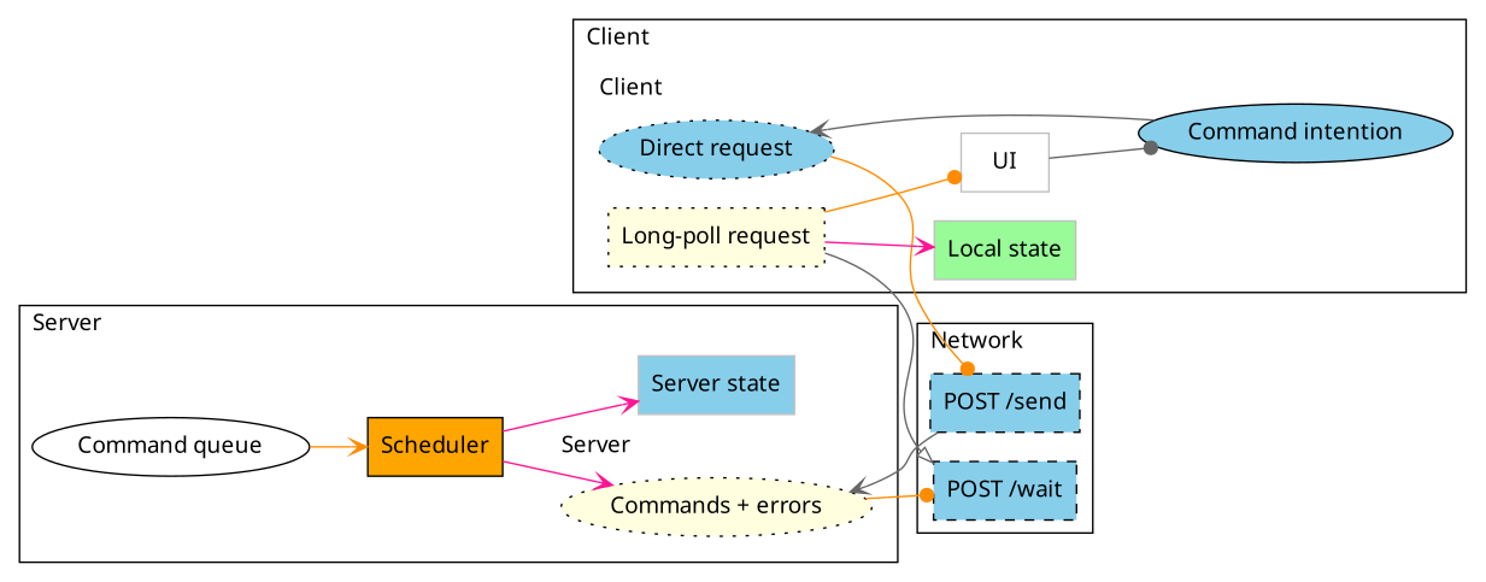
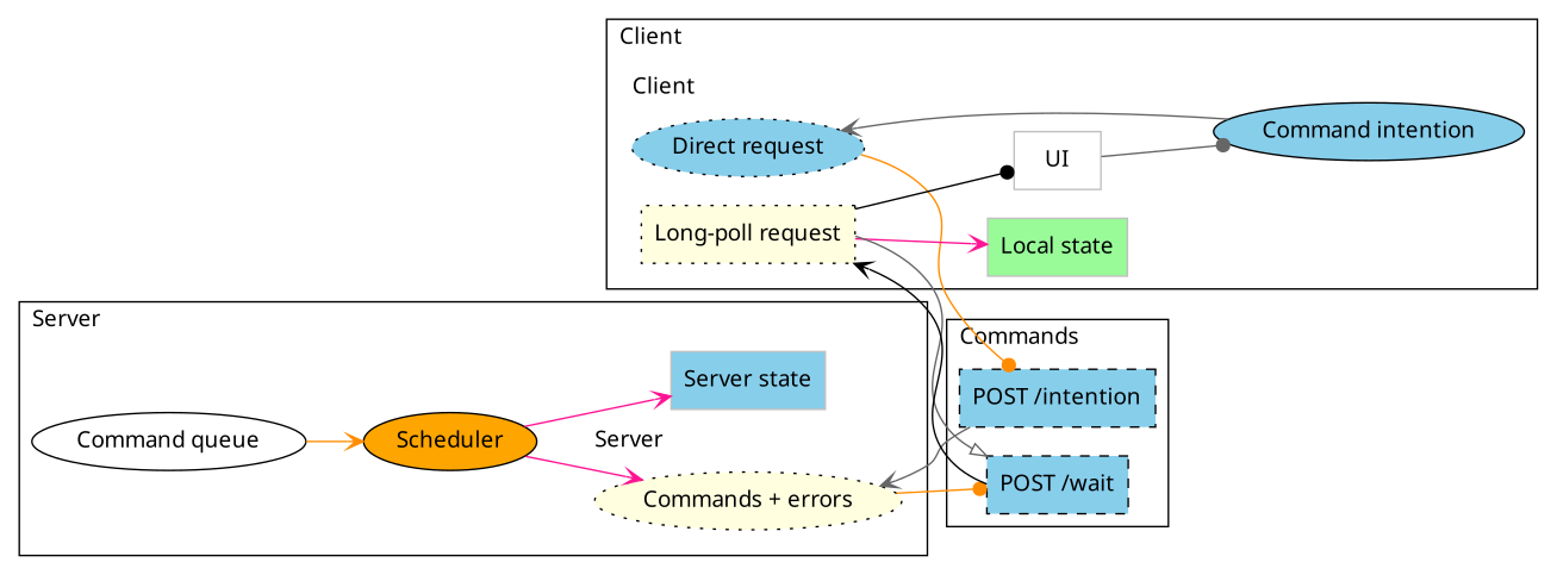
  strict digraph {
    fontname="Noto Sans"
    rankdir=LR
    node [fillcolor=skyblue fontname="Noto Sans" style=filled]
    edge [arrowhead=vee color=gray40 fontname="Noto Sans"]
    "Direct request" [style="dotted,filled"]
    "Long-poll request" [fillcolor=lightyellow shape=box style="dotted,filled"]
    "Command intention"
    "Local state" [color=gray fillcolor=palegreen shape=rect]
    UI [color=gray fillcolor=white shape=rect]
    "Commands + errors" [fillcolor=lightyellow style="dotted,filled"]
    "Command queue" [fillcolor=white]
-   Scheduler [fillcolor=orange shape=box]
+   Scheduler [fillcolor=orange]
    "Server state" [color=gray shape=rect]
-   n10 [label="POST /send" shape=polygon style="dashed,filled"]
+   n10 [label="POST /intention" shape=polygon style="dashed,filled"]
    n11 [label="POST /wait" shape=polygon style="dashed,filled"]
    subgraph cluster_1 {
      label=Client
      labeljust=l
      "Command intention"
      "Local state"
      UI
      subgraph cluster_2 {
        color=white
        label=Client
        labeljust=l
        style=filled
        "Direct request"
        "Long-poll request"
      }
    }
    subgraph cluster_3 {
      label=Server
      labeljust=l
      "Command queue"
      Scheduler
      "Server state"
      subgraph cluster_4 {
        color=white
        label=Server
        labeljust=l
        style=filled
        "Commands + errors"
      }
    }
    subgraph cluster_5 {
-     label=Network
+     label=Commands
      labeljust=l
      n10
      n11
    }
    "Direct request" -> n10 [arrowhead=dot color=darkorange]
    "Long-poll request" -> "Local state" [color=deeppink]
-   "Long-poll request" -> UI [arrowhead=dot color=darkorange]
+   "Long-poll request" -> UI [arrowhead=dot color=black]
    "Long-poll request" -> n11 [arrowhead=onormal]
    "Command intention" -> "Direct request"
    UI -> "Command intention" [arrowhead=dot]
    "Commands + errors" -> n11 [arrowhead=dot color=darkorange]
    "Command queue" -> Scheduler [color=darkorange]
    Scheduler -> "Commands + errors" [color=deeppink]
    Scheduler -> "Server state" [color=deeppink]
    n10 -> "Commands + errors"
+   n11 -> "Long-poll request" [color=black]
  }
